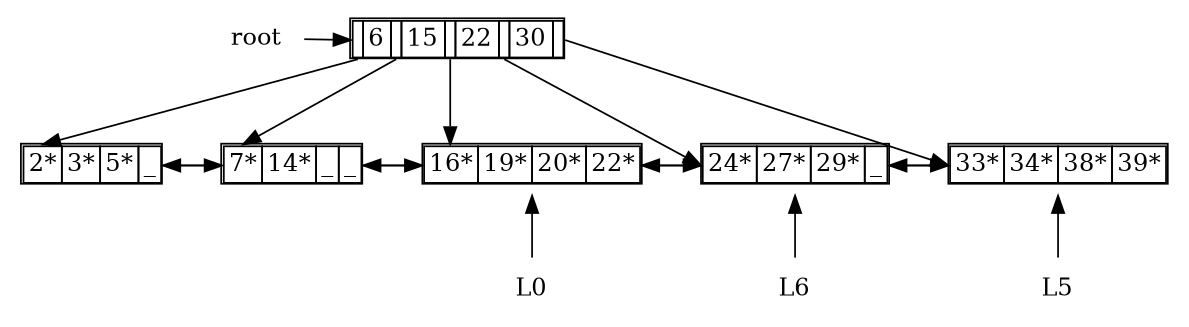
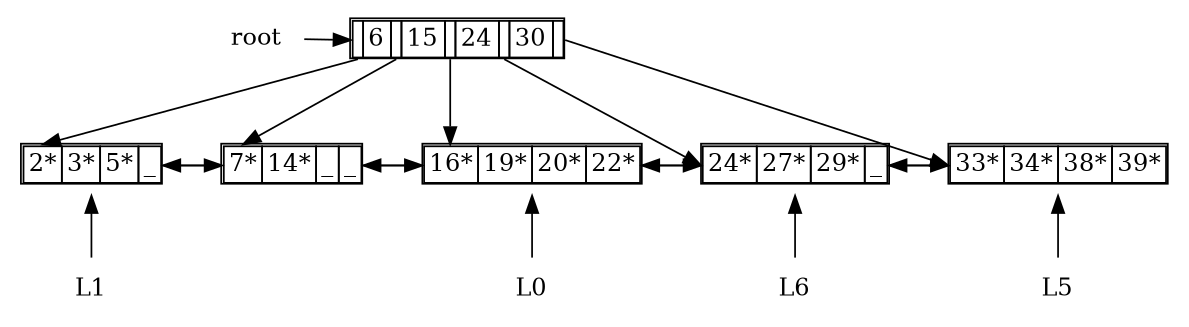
  digraph {
    splines=false
    node [shape=none]
    edge [headport=key0]
-   n1 [label=<<table border="1" cellborder="1" cellspacing="0">                     <tr>                         <td port="connector0"></td>                         <td port="key0">6</td>                         <td port="connector1"></td>                         <td port="key1">15</td>                         <td port="connector2"></td>                         <td port="key2">22</td>                         <td port="connector3"></td>                         <td port="key3">30</td>                         <td port="connector4"></td>                     </tr>                 </table>>]
+   n1 [label=<<table border="1" cellborder="1" cellspacing="0">                     <tr>                         <td port="connector0"></td>                         <td port="key0">6</td>                         <td port="connector1"></td>                         <td port="key1">15</td>                         <td port="connector2"></td>                         <td port="key2">24</td>                         <td port="connector3"></td>                         <td port="key3">30</td>                         <td port="connector4"></td>                     </tr>                 </table>>]
    n2 [label=root]
    n3 [label=<<table border="1" cellborder="1" cellspacing="0">                     <tr>                         <td port="key0">2*</td>                         <td port="key1">3*</td>                         <td port="key2">5*</td>                         <td port="key3">_</td>                     </tr>                 </table>>]
    n4 [label=<<table border="1" cellborder="1" cellspacing="0">                     <tr>                         <td port="key0">7*</td>                         <td port="key1">14*</td>                         <td port="key2">_</td>                         <td port="key3">_</td>                     </tr>                 </table>>]
    n5 [label=<<table border="1" cellborder="1" cellspacing="0">                     <tr>                         <td port="key0">16*</td>                         <td port="key1">19*</td>                         <td port="key2">20*</td>                         <td port="key3">22*</td>                     </tr>                 </table>>]
    n6 [label=<<table border="1" cellborder="1" cellspacing="0">                     <tr>                         <td port="key0">24*</td>                         <td port="key1">27*</td>                         <td port="key2">29*</td>                         <td port="key3">_</td>                     </tr>                 </table>>]
    n7 [label=<<table border="1" cellborder="1" cellspacing="0">                     <tr>                         <td port="key0">33*</td>                         <td port="key1">34*</td>                         <td port="key2">38*</td>                         <td port="key3">39*</td>                     </tr>                 </table>>]
+   n8 [label=L1]
    n9 [label=L0]
    n10 [label=L6]
    n11 [label=L5]
    subgraph sub_1 {
      rank=min
      n1
      n2
    }
    subgraph sub_2 {
      rank=same
      n3
      n4
      n5
      n6
      n7
    }
    subgraph sub_3 {
      rank=max
+     n8
      n9
      n10
      n11
    }
    n1 -> n3 [tailport=connector0]
    n1 -> n4 [tailport=connector1]
    n1 -> n5 [tailport=connector2]
    n1 -> n6 [tailport=connector3]
    n1 -> n7 [tailport=connector4]
    n2 -> n1 [headport=connector0]
    n3 -> n4 [tailport=key3]
    n4 -> n3 [headport=key3 tailport=key0]
    n4 -> n5 [tailport=key3]
    n5 -> n4 [headport=key3 tailport=key0]
    n5 -> n6 [tailport=key3]
    n6 -> n5 [headport=key3 tailport=key0]
    n6 -> n7 [tailport=key3]
    n7 -> n6 [headport=key3 tailport=key0]
+   n8 -> n3 [headport=connector0]
    n9 -> n5 [headport=connector0]
    n10 -> n6 [headport=connector0]
    n11 -> n7 [headport=connector0]
  }
